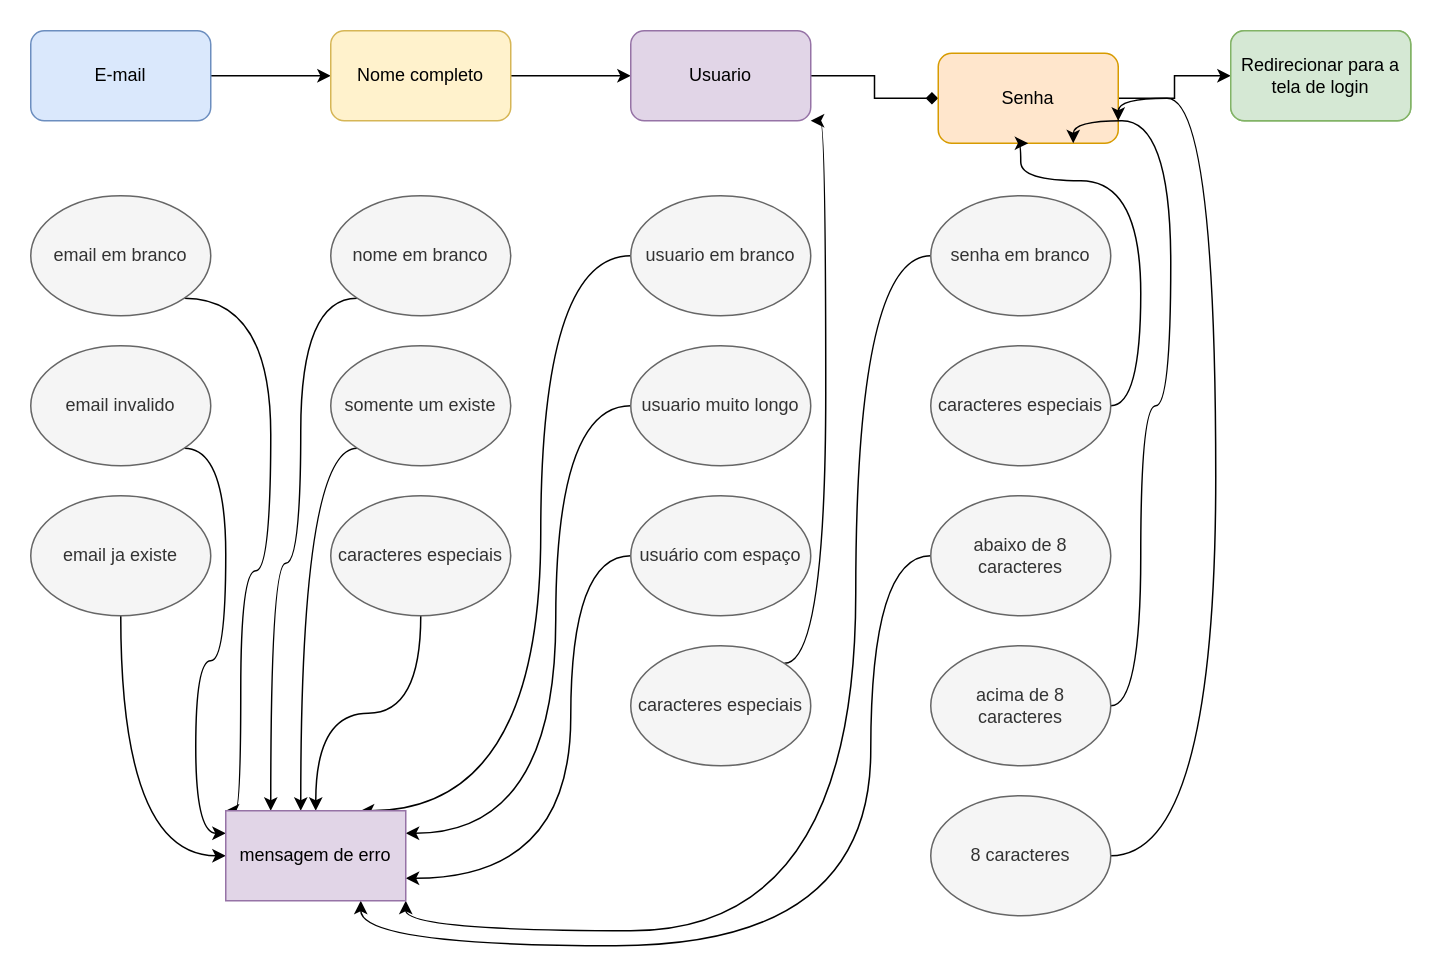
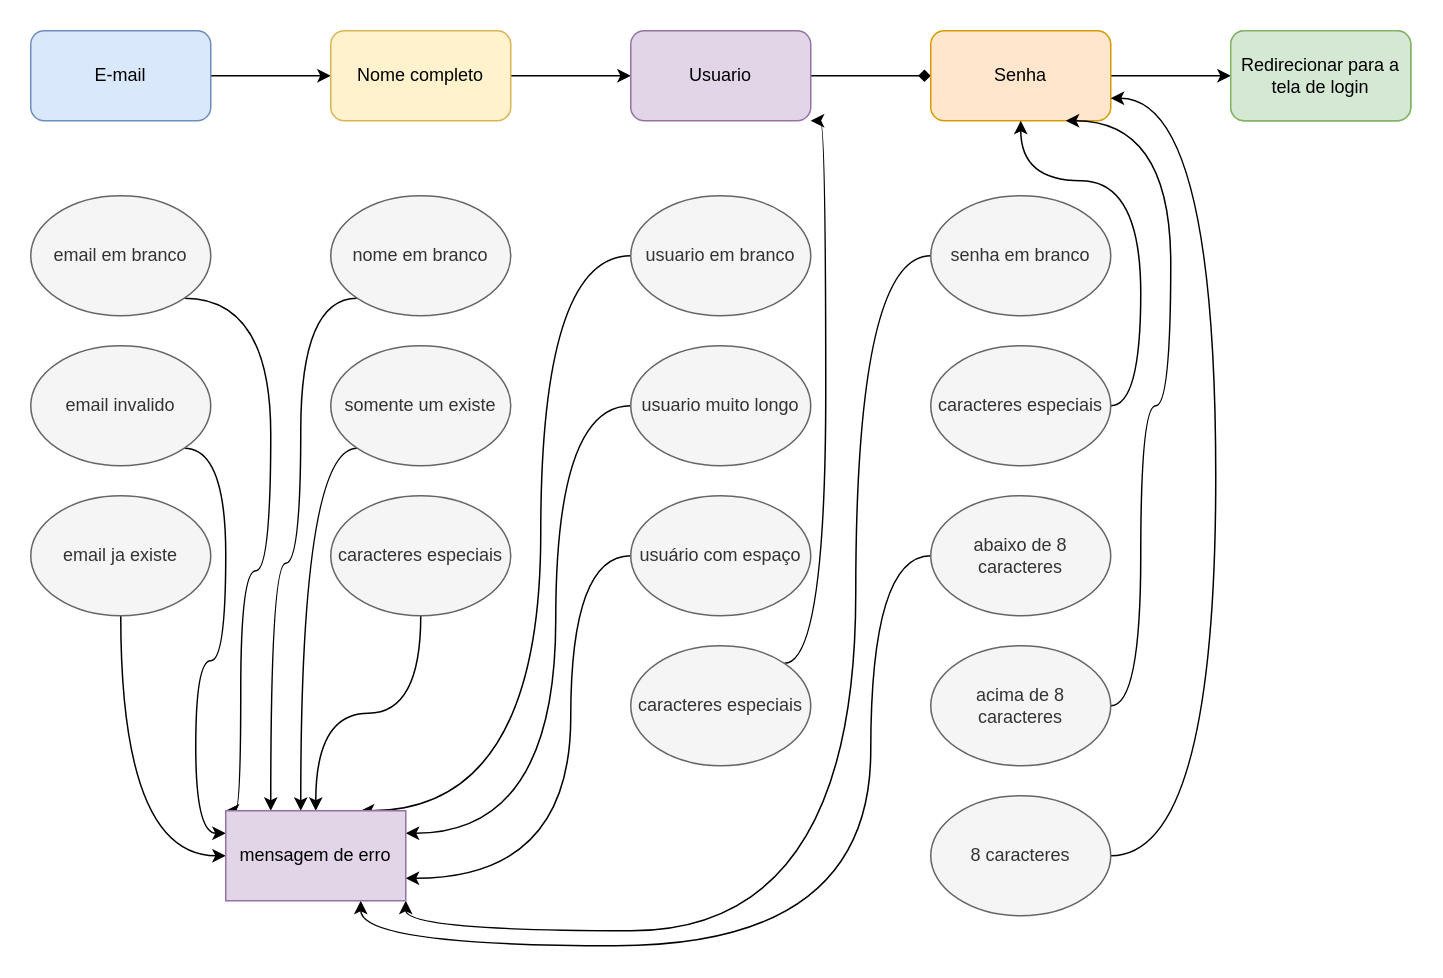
  <mxCell id="0" />
  <mxCell id="1" parent="0" />
  <mxCell id="2" value="" style="edgeStyle=orthogonalEdgeStyle;rounded=0;orthogonalLoop=1;jettySize=auto;html=1;" edge="1" parent="1" source="3" target="5"><mxGeometry relative="1" as="geometry" /></mxCell>
  <mxCell id="3" value="E-mail" style="rounded=1;whiteSpace=wrap;html=1;fillColor=#dae8fc;strokeColor=#6c8ebf;" vertex="1" parent="1"><mxGeometry x="20" y="20" width="120" height="60" as="geometry" /></mxCell>
  <mxCell id="4" value="" style="edgeStyle=orthogonalEdgeStyle;rounded=0;orthogonalLoop=1;jettySize=auto;html=1;" edge="1" parent="1" source="5" target="7"><mxGeometry relative="1" as="geometry" /></mxCell>
  <mxCell id="5" value="Nome completo" style="rounded=1;whiteSpace=wrap;html=1;fillColor=#fff2cc;strokeColor=#d6b656;" vertex="1" parent="1"><mxGeometry x="220" y="20" width="120" height="60" as="geometry" /></mxCell>
  <mxCell id="6" value="" style="edgeStyle=orthogonalEdgeStyle;rounded=0;orthogonalLoop=1;jettySize=auto;html=1;endArrow=diamond;" edge="1" parent="1" source="7" target="9"><mxGeometry relative="1" as="geometry" /></mxCell>
  <mxCell id="7" value="Usuario" style="rounded=1;whiteSpace=wrap;html=1;fillColor=#e1d5e7;strokeColor=#9673a6;" vertex="1" parent="1"><mxGeometry x="420" y="20" width="120" height="60" as="geometry" /></mxCell>
  <mxCell id="8" value="" style="edgeStyle=orthogonalEdgeStyle;rounded=0;orthogonalLoop=1;jettySize=auto;html=1;" edge="1" parent="1" source="9" target="10"><mxGeometry relative="1" as="geometry" /></mxCell>
- <mxCell id="9" value="Senha" style="rounded=1;whiteSpace=wrap;html=1;fillColor=#ffe6cc;strokeColor=#d79b00;" vertex="1" parent="1"><mxGeometry x="625" y="35" width="120" height="60" as="geometry" /></mxCell>
+ <mxCell id="9" value="Senha" style="rounded=1;whiteSpace=wrap;html=1;fillColor=#ffe6cc;strokeColor=#d79b00;" vertex="1" parent="1"><mxGeometry x="620" y="20" width="120" height="60" as="geometry" /></mxCell>
  <mxCell id="10" value="Redirecionar para a tela de login" style="rounded=1;whiteSpace=wrap;html=1;fillColor=#d5e8d4;strokeColor=#82b366;" vertex="1" parent="1"><mxGeometry x="820" y="20" width="120" height="60" as="geometry" /></mxCell>
  <mxCell id="11" style="edgeStyle=orthogonalEdgeStyle;curved=1;rounded=0;orthogonalLoop=1;jettySize=auto;html=1;exitX=1;exitY=1;exitDx=0;exitDy=0;entryX=0;entryY=0.25;entryDx=0;entryDy=0;" edge="1" parent="1" source="12" target="42"><mxGeometry relative="1" as="geometry"><Array as="points"><mxPoint x="150" y="298" /><mxPoint x="150" y="440" /><mxPoint x="130" y="440" /><mxPoint x="130" y="555" /></Array></mxGeometry></mxCell>
  <mxCell id="12" value="email invalido" style="ellipse;whiteSpace=wrap;html=1;fillColor=#f5f5f5;strokeColor=#666666;fontColor=#333333;" vertex="1" parent="1"><mxGeometry x="20" y="230" width="120" height="80" as="geometry" /></mxCell>
  <mxCell id="13" style="edgeStyle=orthogonalEdgeStyle;rounded=0;orthogonalLoop=1;jettySize=auto;html=1;exitX=0.5;exitY=1;exitDx=0;exitDy=0;entryX=0;entryY=0.5;entryDx=0;entryDy=0;curved=1;" edge="1" parent="1" source="14" target="42"><mxGeometry relative="1" as="geometry" /></mxCell>
  <mxCell id="14" value="email ja existe" style="ellipse;whiteSpace=wrap;html=1;fillColor=#f5f5f5;strokeColor=#666666;fontColor=#333333;" vertex="1" parent="1"><mxGeometry x="20" y="330" width="120" height="80" as="geometry" /></mxCell>
  <mxCell id="15" style="edgeStyle=orthogonalEdgeStyle;curved=1;rounded=0;orthogonalLoop=1;jettySize=auto;html=1;exitX=1;exitY=1;exitDx=0;exitDy=0;entryX=0;entryY=0;entryDx=0;entryDy=0;" edge="1" parent="1" source="16" target="42"><mxGeometry relative="1" as="geometry"><Array as="points"><mxPoint x="180" y="198" /><mxPoint x="180" y="380" /><mxPoint x="160" y="380" /><mxPoint x="160" y="540" /></Array></mxGeometry></mxCell>
  <mxCell id="16" value="email em branco" style="ellipse;whiteSpace=wrap;html=1;fillColor=#f5f5f5;strokeColor=#666666;fontColor=#333333;" vertex="1" parent="1"><mxGeometry x="20" y="130" width="120" height="80" as="geometry" /></mxCell>
  <mxCell id="17" style="edgeStyle=orthogonalEdgeStyle;curved=1;rounded=0;orthogonalLoop=1;jettySize=auto;html=1;exitX=0;exitY=1;exitDx=0;exitDy=0;entryX=0.25;entryY=0;entryDx=0;entryDy=0;" edge="1" parent="1" source="18" target="42"><mxGeometry relative="1" as="geometry"><Array as="points"><mxPoint x="200" y="198" /><mxPoint x="200" y="375" /><mxPoint x="180" y="375" /></Array></mxGeometry></mxCell>
  <mxCell id="18" value="nome em branco" style="ellipse;whiteSpace=wrap;html=1;fillColor=#f5f5f5;strokeColor=#666666;fontColor=#333333;" vertex="1" parent="1"><mxGeometry x="220" y="130" width="120" height="80" as="geometry" /></mxCell>
  <mxCell id="19" style="edgeStyle=orthogonalEdgeStyle;curved=1;rounded=0;orthogonalLoop=1;jettySize=auto;html=1;exitX=0;exitY=1;exitDx=0;exitDy=0;" edge="1" parent="1" source="20" target="42"><mxGeometry relative="1" as="geometry"><Array as="points"><mxPoint x="200" y="298" /></Array></mxGeometry></mxCell>
  <mxCell id="20" value="somente um existe" style="ellipse;whiteSpace=wrap;html=1;fillColor=#f5f5f5;strokeColor=#666666;fontColor=#333333;" vertex="1" parent="1"><mxGeometry x="220" y="230" width="120" height="80" as="geometry" /></mxCell>
  <mxCell id="21" style="edgeStyle=orthogonalEdgeStyle;curved=1;rounded=0;orthogonalLoop=1;jettySize=auto;html=1;exitX=0.5;exitY=1;exitDx=0;exitDy=0;entryX=0.5;entryY=0;entryDx=0;entryDy=0;" edge="1" parent="1" source="22" target="42"><mxGeometry relative="1" as="geometry" /></mxCell>
  <mxCell id="22" value="caracteres especiais" style="ellipse;whiteSpace=wrap;html=1;fillColor=#f5f5f5;strokeColor=#666666;fontColor=#333333;" vertex="1" parent="1"><mxGeometry x="220" y="330" width="120" height="80" as="geometry" /></mxCell>
  <mxCell id="23" style="edgeStyle=orthogonalEdgeStyle;curved=1;rounded=0;orthogonalLoop=1;jettySize=auto;html=1;exitX=0;exitY=0.5;exitDx=0;exitDy=0;entryX=0.75;entryY=0;entryDx=0;entryDy=0;" edge="1" parent="1" source="24" target="42"><mxGeometry relative="1" as="geometry"><Array as="points"><mxPoint x="360" y="170" /><mxPoint x="360" y="540" /></Array></mxGeometry></mxCell>
  <mxCell id="24" value="usuario em branco" style="ellipse;whiteSpace=wrap;html=1;fillColor=#f5f5f5;strokeColor=#666666;fontColor=#333333;" vertex="1" parent="1"><mxGeometry x="420" y="130" width="120" height="80" as="geometry" /></mxCell>
  <mxCell id="25" style="edgeStyle=orthogonalEdgeStyle;curved=1;rounded=0;orthogonalLoop=1;jettySize=auto;html=1;exitX=0;exitY=0.5;exitDx=0;exitDy=0;entryX=1;entryY=0.25;entryDx=0;entryDy=0;" edge="1" parent="1" source="26" target="42"><mxGeometry relative="1" as="geometry"><Array as="points"><mxPoint x="370" y="270" /><mxPoint x="370" y="555" /></Array></mxGeometry></mxCell>
  <mxCell id="26" value="usuario muito longo" style="ellipse;whiteSpace=wrap;html=1;fillColor=#f5f5f5;strokeColor=#666666;fontColor=#333333;" vertex="1" parent="1"><mxGeometry x="420" y="230" width="120" height="80" as="geometry" /></mxCell>
  <mxCell id="27" style="edgeStyle=orthogonalEdgeStyle;curved=1;rounded=0;orthogonalLoop=1;jettySize=auto;html=1;exitX=0;exitY=0.5;exitDx=0;exitDy=0;entryX=1;entryY=0.75;entryDx=0;entryDy=0;" edge="1" parent="1" source="28" target="42"><mxGeometry relative="1" as="geometry"><Array as="points"><mxPoint x="380" y="370" /><mxPoint x="380" y="585" /></Array></mxGeometry></mxCell>
  <mxCell id="28" value="usuário com espaço" style="ellipse;whiteSpace=wrap;html=1;fillColor=#f5f5f5;strokeColor=#666666;fontColor=#333333;" vertex="1" parent="1"><mxGeometry x="420" y="330" width="120" height="80" as="geometry" /></mxCell>
  <mxCell id="29" value="Redirecionar para a tela de login" style="rounded=1;whiteSpace=wrap;html=1;fillColor=#d5e8d4;strokeColor=#82b366;" vertex="1" parent="1"><mxGeometry x="820" y="20" width="120" height="60" as="geometry" /></mxCell>
  <mxCell id="30" style="edgeStyle=orthogonalEdgeStyle;curved=1;rounded=0;orthogonalLoop=1;jettySize=auto;html=1;exitX=0;exitY=0.5;exitDx=0;exitDy=0;entryX=1;entryY=1;entryDx=0;entryDy=0;" edge="1" parent="1" source="31" target="42"><mxGeometry relative="1" as="geometry"><Array as="points"><mxPoint x="570" y="170" /><mxPoint x="570" y="620" /><mxPoint x="270" y="620" /></Array></mxGeometry></mxCell>
  <mxCell id="31" value="senha em branco" style="ellipse;whiteSpace=wrap;html=1;fillColor=#f5f5f5;strokeColor=#666666;fontColor=#333333;" vertex="1" parent="1"><mxGeometry x="620" y="130" width="120" height="80" as="geometry" /></mxCell>
  <mxCell id="32" style="edgeStyle=orthogonalEdgeStyle;curved=1;rounded=0;orthogonalLoop=1;jettySize=auto;html=1;exitX=1;exitY=0.5;exitDx=0;exitDy=0;entryX=0.5;entryY=1;entryDx=0;entryDy=0;" edge="1" parent="1" source="33" target="9"><mxGeometry relative="1" as="geometry"><Array as="points"><mxPoint x="760" y="270" /><mxPoint x="760" y="120" /><mxPoint x="680" y="120" /></Array></mxGeometry></mxCell>
  <mxCell id="33" value="caracteres especiais" style="ellipse;whiteSpace=wrap;html=1;fillColor=#f5f5f5;strokeColor=#666666;fontColor=#333333;" vertex="1" parent="1"><mxGeometry x="620" y="230" width="120" height="80" as="geometry" /></mxCell>
  <mxCell id="34" style="edgeStyle=orthogonalEdgeStyle;curved=1;rounded=0;orthogonalLoop=1;jettySize=auto;html=1;exitX=0;exitY=0.5;exitDx=0;exitDy=0;entryX=0.75;entryY=1;entryDx=0;entryDy=0;" edge="1" parent="1" source="35" target="42"><mxGeometry relative="1" as="geometry"><Array as="points"><mxPoint x="580" y="370" /><mxPoint x="580" y="630" /><mxPoint x="240" y="630" /></Array></mxGeometry></mxCell>
  <mxCell id="35" value="abaixo de 8 caracteres" style="ellipse;whiteSpace=wrap;html=1;fillColor=#f5f5f5;strokeColor=#666666;fontColor=#333333;" vertex="1" parent="1"><mxGeometry x="620" y="330" width="120" height="80" as="geometry" /></mxCell>
  <mxCell id="36" style="edgeStyle=orthogonalEdgeStyle;curved=1;rounded=0;orthogonalLoop=1;jettySize=auto;html=1;exitX=1;exitY=0.5;exitDx=0;exitDy=0;entryX=1;entryY=0.75;entryDx=0;entryDy=0;" edge="1" parent="1" source="37" target="9"><mxGeometry relative="1" as="geometry"><Array as="points"><mxPoint x="810" y="570" /><mxPoint x="810" y="65" /></Array></mxGeometry></mxCell>
  <mxCell id="37" value="8 caracteres" style="ellipse;whiteSpace=wrap;html=1;fillColor=#f5f5f5;strokeColor=#666666;fontColor=#333333;" vertex="1" parent="1"><mxGeometry x="620" y="530" width="120" height="80" as="geometry" /></mxCell>
  <mxCell id="38" style="edgeStyle=orthogonalEdgeStyle;curved=1;rounded=0;orthogonalLoop=1;jettySize=auto;html=1;exitX=1;exitY=0;exitDx=0;exitDy=0;entryX=1;entryY=1;entryDx=0;entryDy=0;" edge="1" parent="1" source="39" target="7"><mxGeometry relative="1" as="geometry"><Array as="points"><mxPoint x="550" y="442" /><mxPoint x="550" y="80" /></Array></mxGeometry></mxCell>
  <mxCell id="39" value="caracteres especiais" style="ellipse;whiteSpace=wrap;html=1;fillColor=#f5f5f5;strokeColor=#666666;fontColor=#333333;" vertex="1" parent="1"><mxGeometry x="420" y="430" width="120" height="80" as="geometry" /></mxCell>
  <mxCell id="40" style="edgeStyle=orthogonalEdgeStyle;curved=1;rounded=0;orthogonalLoop=1;jettySize=auto;html=1;exitX=1;exitY=0.5;exitDx=0;exitDy=0;entryX=0.75;entryY=1;entryDx=0;entryDy=0;" edge="1" parent="1" source="41" target="9"><mxGeometry relative="1" as="geometry"><Array as="points"><mxPoint x="760" y="470" /><mxPoint x="760" y="270" /><mxPoint x="780" y="270" /><mxPoint x="780" y="80" /></Array></mxGeometry></mxCell>
  <mxCell id="41" value="acima de 8 caracteres" style="ellipse;whiteSpace=wrap;html=1;fillColor=#f5f5f5;strokeColor=#666666;fontColor=#333333;" vertex="1" parent="1"><mxGeometry x="620" y="430" width="120" height="80" as="geometry" /></mxCell>
  <mxCell id="42" value="mensagem de erro" style="rounded=0;whiteSpace=wrap;html=1;fillColor=#e1d5e7;strokeColor=#9673a6;" vertex="1" parent="1"><mxGeometry x="150" y="540" width="120" height="60" as="geometry" /></mxCell>
